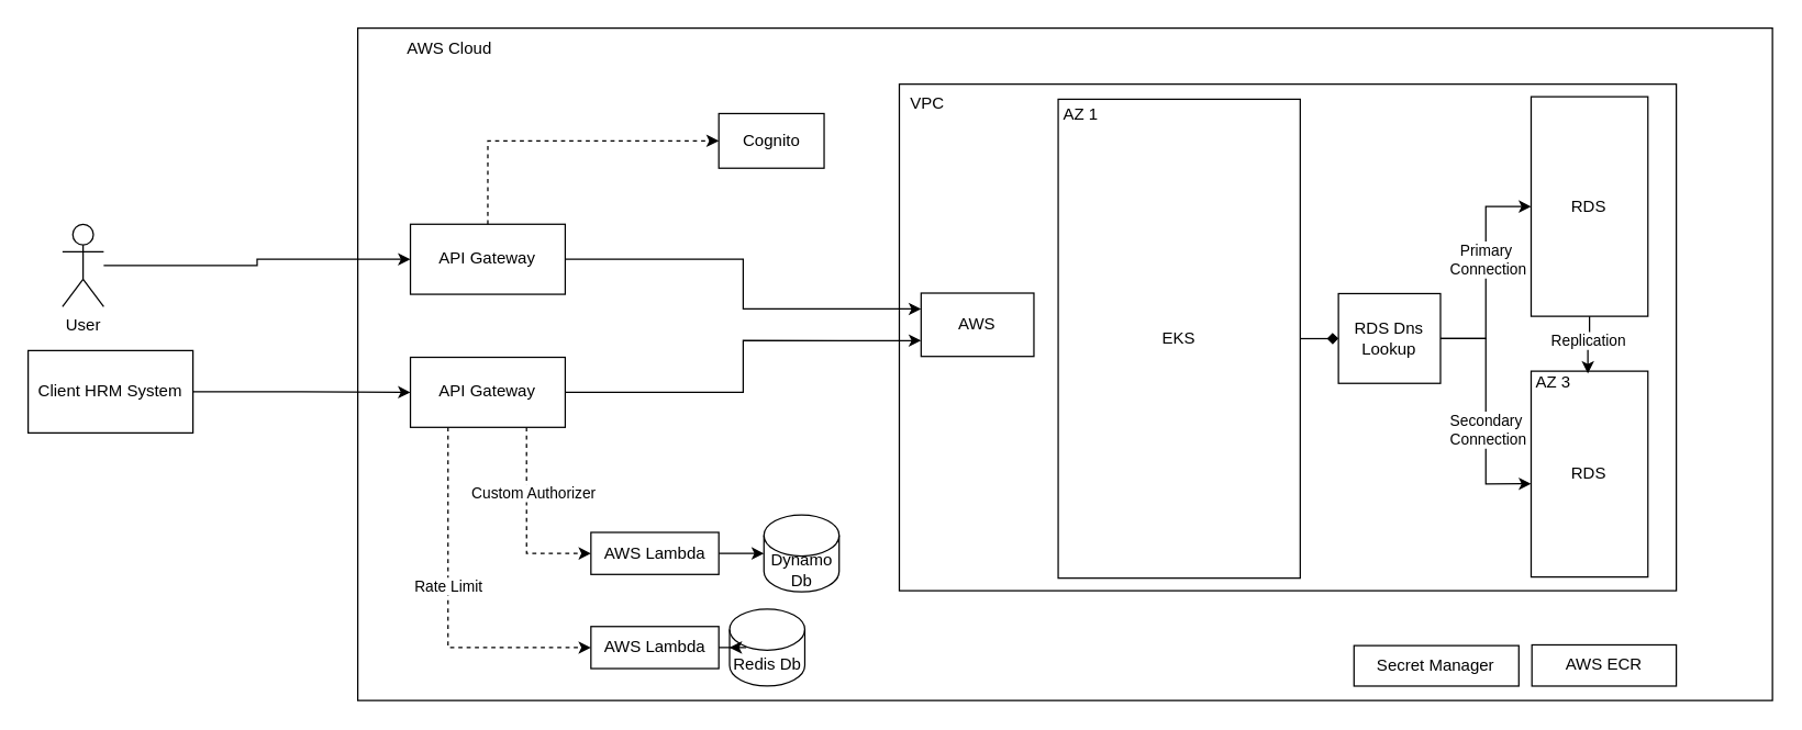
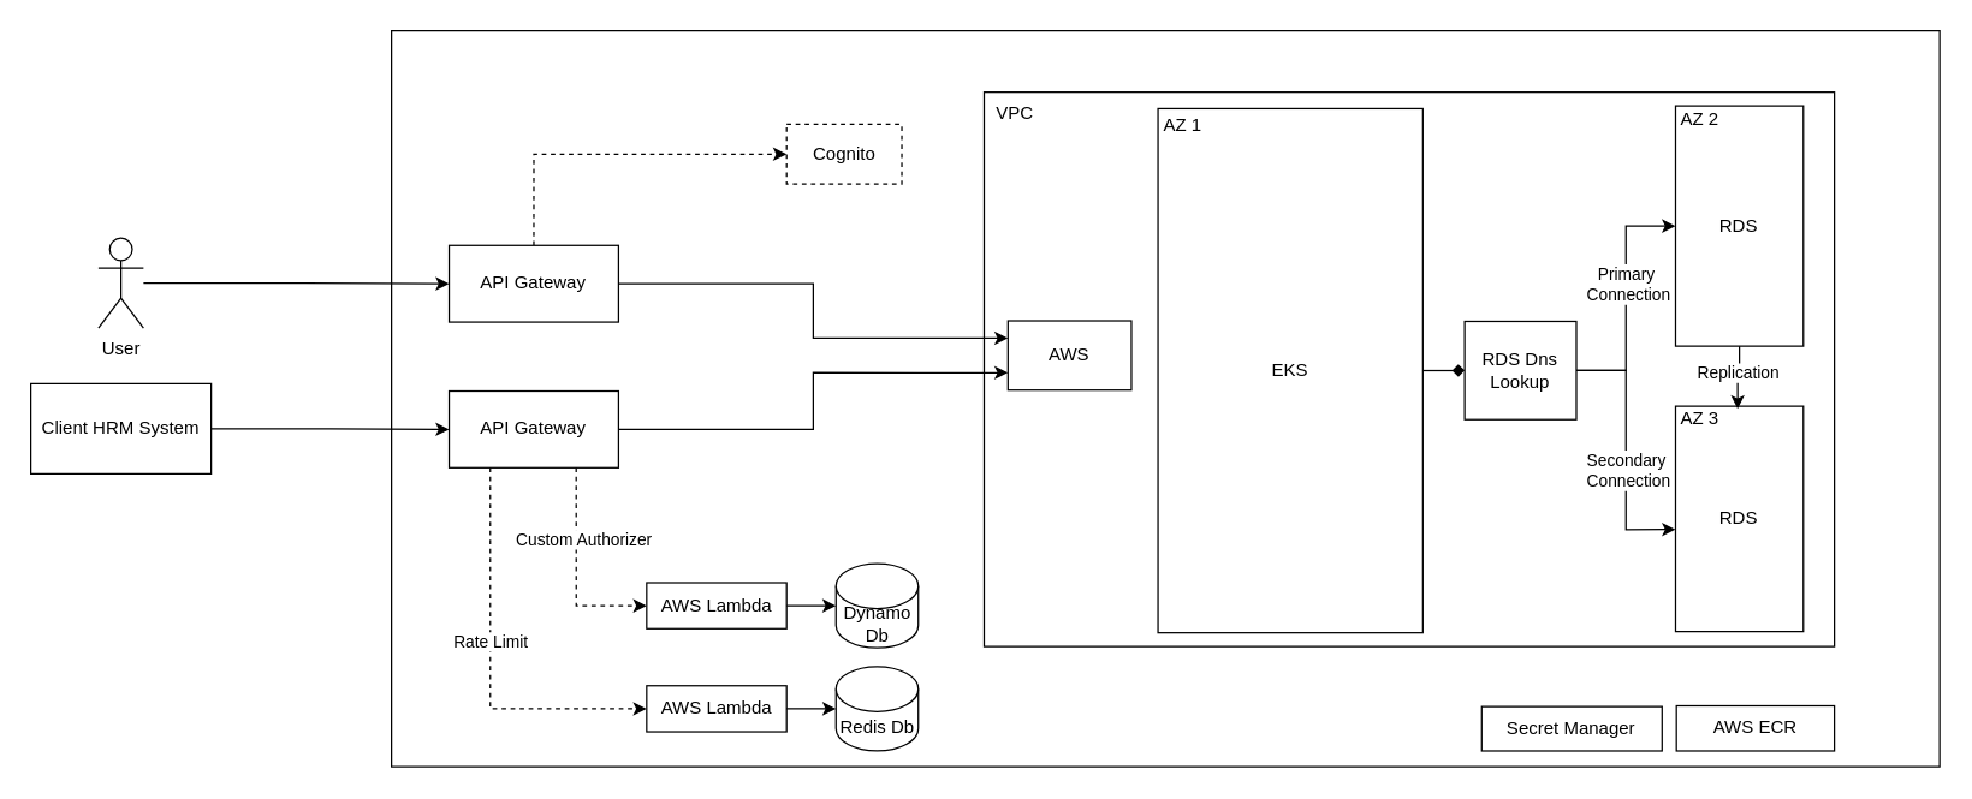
  <mxCell id="0" />
  <mxCell id="1" parent="0" />
  <mxCell id="2" value="" style="group" vertex="1" connectable="0" parent="1"><mxGeometry x="260" y="20" width="1030" height="490" as="geometry" /></mxCell>
  <mxCell id="3" value="" style="rounded=0;whiteSpace=wrap;html=1;" vertex="1" parent="2"><mxGeometry width="1030" height="490" as="geometry" /></mxCell>
- <mxCell id="4" value="AWS Cloud" style="text;html=1;align=center;verticalAlign=middle;whiteSpace=wrap;rounded=0;" vertex="1" parent="2"><mxGeometry width="134.167" height="30.625" as="geometry" /></mxCell>
  <mxCell id="5" value="" style="group" vertex="1" connectable="0" parent="2"><mxGeometry x="394.29" y="40.83" width="565.71" height="369.17" as="geometry" /></mxCell>
  <mxCell id="6" value="" style="rounded=0;whiteSpace=wrap;html=1;" vertex="1" parent="5"><mxGeometry width="565.71" height="369.17" as="geometry" /></mxCell>
  <mxCell id="7" value="AWS" style="rounded=0;whiteSpace=wrap;html=1;" vertex="1" parent="5"><mxGeometry x="15.863" y="152.283" width="82.119" height="46.146" as="geometry" /></mxCell>
  <mxCell id="8" value="VPC" style="text;html=1;align=center;verticalAlign=middle;whiteSpace=wrap;rounded=0;" vertex="1" parent="5"><mxGeometry width="41.897" height="27.688" as="geometry" /></mxCell>
  <mxCell id="9" value="" style="group" vertex="1" connectable="0" parent="5"><mxGeometry x="460" y="9.17" width="85.03" height="170.83" as="geometry" /></mxCell>
  <mxCell id="10" value="RDS" style="rounded=0;whiteSpace=wrap;html=1;" vertex="1" parent="9"><mxGeometry width="85.03" height="160" as="geometry" /></mxCell>
+ <mxCell id="11" value="AZ 2" style="text;html=1;align=left;verticalAlign=middle;whiteSpace=wrap;rounded=0;" vertex="1" parent="9"><mxGeometry x="1.529" y="2.0" width="79.567" height="14.608" as="geometry" /></mxCell>
  <mxCell id="12" value="" style="group" vertex="1" connectable="0" parent="5"><mxGeometry x="460" y="209.17" width="85.03" height="150" as="geometry" /></mxCell>
  <mxCell id="13" value="RDS" style="rounded=0;whiteSpace=wrap;html=1;" vertex="1" parent="12"><mxGeometry width="85.03" height="150" as="geometry" /></mxCell>
  <mxCell id="14" value="AZ 3" style="text;html=1;align=left;verticalAlign=middle;whiteSpace=wrap;rounded=0;" vertex="1" parent="12"><mxGeometry x="1.556" y="1.756" width="79.567" height="12.827" as="geometry" /></mxCell>
  <mxCell id="15" value="" style="group" vertex="1" connectable="0" parent="5"><mxGeometry x="115.66" y="11" width="176.22" height="349" as="geometry" /></mxCell>
  <mxCell id="16" value="EKS" style="rounded=0;whiteSpace=wrap;html=1;" vertex="1" parent="15"><mxGeometry width="176.22" height="349" as="geometry" /></mxCell>
  <mxCell id="17" value="AZ 1" style="text;html=1;align=left;verticalAlign=middle;whiteSpace=wrap;rounded=0;" vertex="1" parent="15"><mxGeometry x="2" y="2.83" width="90.41" height="17.17" as="geometry" /></mxCell>
  <mxCell id="18" style="edgeStyle=orthogonalEdgeStyle;rounded=0;orthogonalLoop=1;jettySize=auto;html=1;entryX=0.5;entryY=0;entryDx=0;entryDy=0;" edge="1" parent="5" source="10" target="14"><mxGeometry relative="1" as="geometry" /></mxCell>
  <mxCell id="19" value="Replication" style="edgeLabel;html=1;align=center;verticalAlign=middle;resizable=0;points=[];" vertex="1" connectable="0" parent="18"><mxGeometry x="-0.199" y="-1" relative="1" as="geometry"><mxPoint as="offset" /></mxGeometry></mxCell>
  <mxCell id="20" style="edgeStyle=orthogonalEdgeStyle;rounded=0;orthogonalLoop=1;jettySize=auto;html=1;entryX=0;entryY=0.5;entryDx=0;entryDy=0;" edge="1" parent="5" source="22" target="10"><mxGeometry relative="1" as="geometry" /></mxCell>
  <mxCell id="21" value="Primary&amp;nbsp;&lt;div&gt;Connection&lt;/div&gt;" style="edgeLabel;html=1;align=center;verticalAlign=middle;resizable=0;points=[];" vertex="1" connectable="0" parent="20"><mxGeometry x="0.127" y="-1" relative="1" as="geometry"><mxPoint as="offset" /></mxGeometry></mxCell>
  <mxCell id="22" value="RDS Dns Lookup" style="rounded=0;whiteSpace=wrap;html=1;" vertex="1" parent="5"><mxGeometry x="319.71" y="152.65" width="74.29" height="65.41" as="geometry" /></mxCell>
  <mxCell id="23" style="edgeStyle=orthogonalEdgeStyle;rounded=0;orthogonalLoop=1;jettySize=auto;html=1;entryX=0;entryY=0.547;entryDx=0;entryDy=0;entryPerimeter=0;" edge="1" parent="5" source="22" target="13"><mxGeometry relative="1" as="geometry" /></mxCell>
  <mxCell id="24" value="Secondary&amp;nbsp;&lt;div&gt;Connection&lt;/div&gt;" style="edgeLabel;html=1;align=center;verticalAlign=middle;resizable=0;points=[];" vertex="1" connectable="0" parent="23"><mxGeometry x="0.151" y="1" relative="1" as="geometry"><mxPoint as="offset" /></mxGeometry></mxCell>
  <mxCell id="25" style="edgeStyle=orthogonalEdgeStyle;rounded=0;orthogonalLoop=1;jettySize=auto;html=1;entryX=0;entryY=0.5;entryDx=0;entryDy=0;endArrow=diamond;" edge="1" parent="5" source="16" target="22"><mxGeometry relative="1" as="geometry" /></mxCell>
  <mxCell id="26" style="edgeStyle=orthogonalEdgeStyle;rounded=0;orthogonalLoop=1;jettySize=auto;html=1;entryX=0;entryY=0.5;entryDx=0;entryDy=0;exitX=0.75;exitY=1;exitDx=0;exitDy=0;dashed=1;" edge="1" parent="2" source="31" target="36"><mxGeometry relative="1" as="geometry" /></mxCell>
  <mxCell id="27" value="Custom Authorizer" style="edgeLabel;html=1;align=center;verticalAlign=middle;resizable=0;points=[];" vertex="1" connectable="0" parent="26"><mxGeometry x="-0.346" relative="1" as="geometry"><mxPoint x="5" y="3" as="offset" /></mxGeometry></mxCell>
  <mxCell id="28" style="edgeStyle=orthogonalEdgeStyle;rounded=0;orthogonalLoop=1;jettySize=auto;html=1;entryX=0;entryY=0.5;entryDx=0;entryDy=0;dashed=1;" edge="1" parent="2" source="31" target="37"><mxGeometry relative="1" as="geometry"><Array as="points"><mxPoint x="65.714" y="451" /></Array></mxGeometry></mxCell>
  <mxCell id="29" value="Rate Limit" style="edgeLabel;html=1;align=center;verticalAlign=middle;resizable=0;points=[];" vertex="1" connectable="0" parent="28"><mxGeometry x="-0.122" relative="1" as="geometry"><mxPoint as="offset" /></mxGeometry></mxCell>
  <mxCell id="30" style="edgeStyle=orthogonalEdgeStyle;rounded=0;orthogonalLoop=1;jettySize=auto;html=1;entryX=0;entryY=0.75;entryDx=0;entryDy=0;" edge="1" parent="2" source="31" target="7"><mxGeometry relative="1" as="geometry" /></mxCell>
  <mxCell id="31" value="API Gateway" style="rounded=0;whiteSpace=wrap;html=1;" vertex="1" parent="2"><mxGeometry x="38.333" y="239.896" width="112.7" height="51.042" as="geometry" /></mxCell>
  <mxCell id="32" style="edgeStyle=orthogonalEdgeStyle;rounded=0;orthogonalLoop=1;jettySize=auto;html=1;entryX=0;entryY=0.5;entryDx=0;entryDy=0;exitX=0.5;exitY=0;exitDx=0;exitDy=0;dashed=1;" edge="1" parent="2" source="34" target="35"><mxGeometry relative="1" as="geometry" /></mxCell>
  <mxCell id="33" style="edgeStyle=orthogonalEdgeStyle;rounded=0;orthogonalLoop=1;jettySize=auto;html=1;entryX=0;entryY=0.25;entryDx=0;entryDy=0;" edge="1" parent="2" source="34" target="7"><mxGeometry relative="1" as="geometry" /></mxCell>
  <mxCell id="34" value="API Gateway" style="rounded=0;whiteSpace=wrap;html=1;" vertex="1" parent="2"><mxGeometry x="38.333" y="142.917" width="112.7" height="51.042" as="geometry" /></mxCell>
- <mxCell id="35" value="Cognito" style="rounded=0;whiteSpace=wrap;html=1;" vertex="1" parent="2"><mxGeometry x="262.857" y="62.271" width="76.667" height="39.812" as="geometry" /></mxCell>
+ <mxCell id="35" value="Cognito" style="rounded=0;whiteSpace=wrap;html=1;dashed=1;" vertex="1" parent="2"><mxGeometry x="262.857" y="62.271" width="76.667" height="39.812" as="geometry" /></mxCell>
  <mxCell id="36" value="AWS Lambda" style="rounded=0;whiteSpace=wrap;html=1;" vertex="1" parent="2"><mxGeometry x="169.762" y="367.5" width="93.095" height="30.625" as="geometry" /></mxCell>
  <mxCell id="37" value="AWS Lambda" style="rounded=0;whiteSpace=wrap;html=1;" vertex="1" parent="2"><mxGeometry x="169.762" y="436.104" width="93.095" height="30.625" as="geometry" /></mxCell>
  <mxCell id="38" value="Dynamo Db" style="shape=cylinder3;whiteSpace=wrap;html=1;boundedLbl=1;backgroundOutline=1;size=15;" vertex="1" parent="2"><mxGeometry x="295.714" y="354.74" width="54.762" height="56.146" as="geometry" /></mxCell>
  <mxCell id="39" style="edgeStyle=orthogonalEdgeStyle;rounded=0;orthogonalLoop=1;jettySize=auto;html=1;entryX=0;entryY=0.5;entryDx=0;entryDy=0;entryPerimeter=0;" edge="1" parent="2" source="36" target="38"><mxGeometry relative="1" as="geometry" /></mxCell>
- <mxCell id="40" value="Redis Db" style="shape=cylinder3;whiteSpace=wrap;html=1;boundedLbl=1;backgroundOutline=1;size=15;" vertex="1" parent="2"><mxGeometry x="270.714" y="423.344" width="54.762" height="56.146" as="geometry" /></mxCell>
+ <mxCell id="40" value="Redis Db" style="shape=cylinder3;whiteSpace=wrap;html=1;boundedLbl=1;backgroundOutline=1;size=15;" vertex="1" parent="2"><mxGeometry x="295.714" y="423.344" width="54.762" height="56.146" as="geometry" /></mxCell>
  <mxCell id="41" style="edgeStyle=orthogonalEdgeStyle;rounded=0;orthogonalLoop=1;jettySize=auto;html=1;entryX=0;entryY=0.5;entryDx=0;entryDy=0;entryPerimeter=0;" edge="1" parent="2" source="37" target="40"><mxGeometry relative="1" as="geometry" /></mxCell>
  <mxCell id="42" value="AWS ECR" style="rounded=0;whiteSpace=wrap;html=1;" vertex="1" parent="2"><mxGeometry x="854.854" y="449.49" width="105.143" height="30" as="geometry" /></mxCell>
  <mxCell id="43" value="Secret Manager" style="rounded=0;whiteSpace=wrap;html=1;" vertex="1" parent="2"><mxGeometry x="725.33" y="450" width="120" height="29.49" as="geometry" /></mxCell>
  <mxCell id="44" style="edgeStyle=orthogonalEdgeStyle;rounded=0;orthogonalLoop=1;jettySize=auto;html=1;entryX=0;entryY=0.5;entryDx=0;entryDy=0;" edge="1" parent="1" source="45" target="31"><mxGeometry relative="1" as="geometry" /></mxCell>
  <mxCell id="45" value="Client HRM System" style="rounded=0;whiteSpace=wrap;html=1;" vertex="1" parent="1"><mxGeometry x="20" y="255" width="120" height="60" as="geometry" /></mxCell>
  <mxCell id="46" style="edgeStyle=orthogonalEdgeStyle;rounded=0;orthogonalLoop=1;jettySize=auto;html=1;entryX=0;entryY=0.5;entryDx=0;entryDy=0;" edge="1" parent="1" source="47" target="34"><mxGeometry relative="1" as="geometry" /></mxCell>
- <mxCell id="47" value="User" style="shape=umlActor;verticalLabelPosition=bottom;verticalAlign=top;html=1;outlineConnect=0;" vertex="1" parent="1"><mxGeometry x="45" y="163" width="30" height="60" as="geometry" /></mxCell>
+ <mxCell id="47" value="User" style="shape=umlActor;verticalLabelPosition=bottom;verticalAlign=top;html=1;outlineConnect=0;" vertex="1" parent="1"><mxGeometry x="65" y="158" width="30" height="60" as="geometry" /></mxCell>
